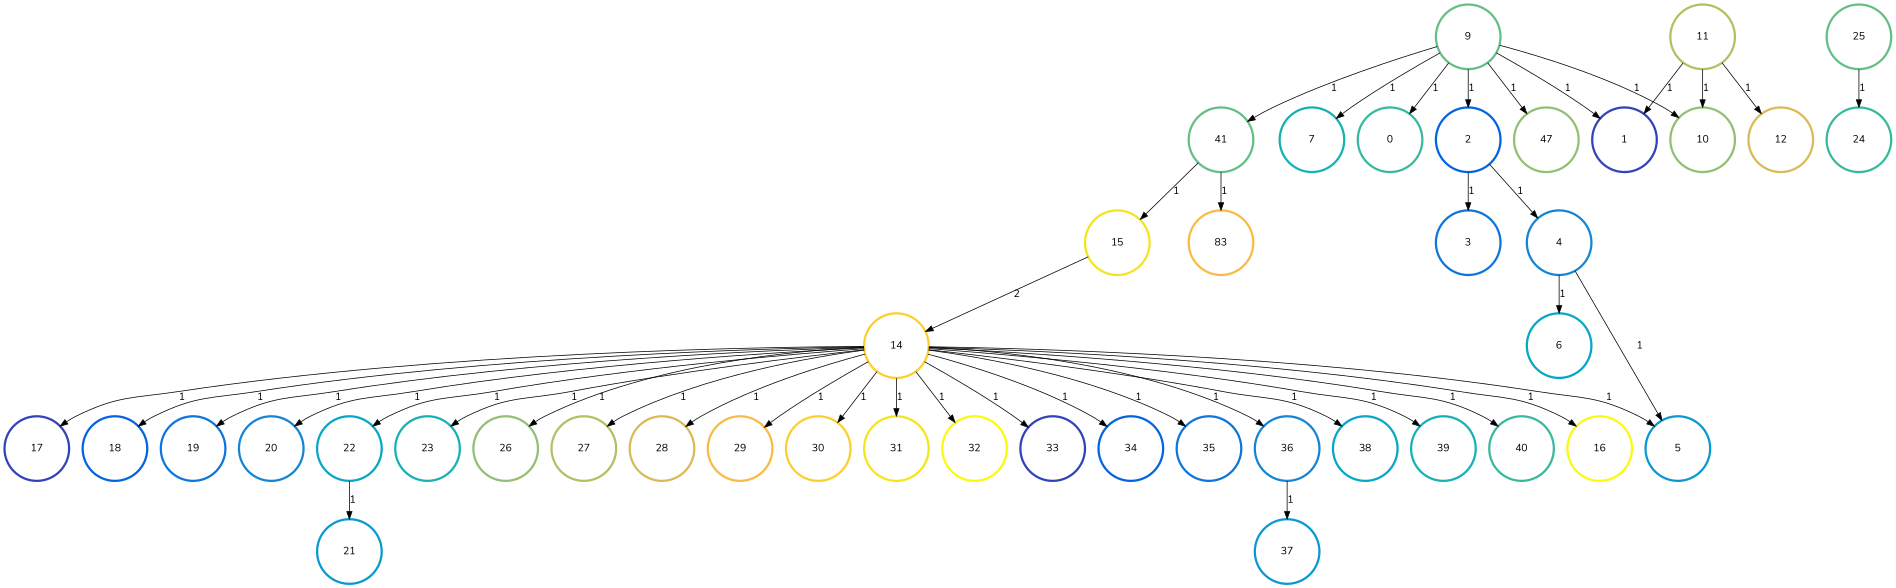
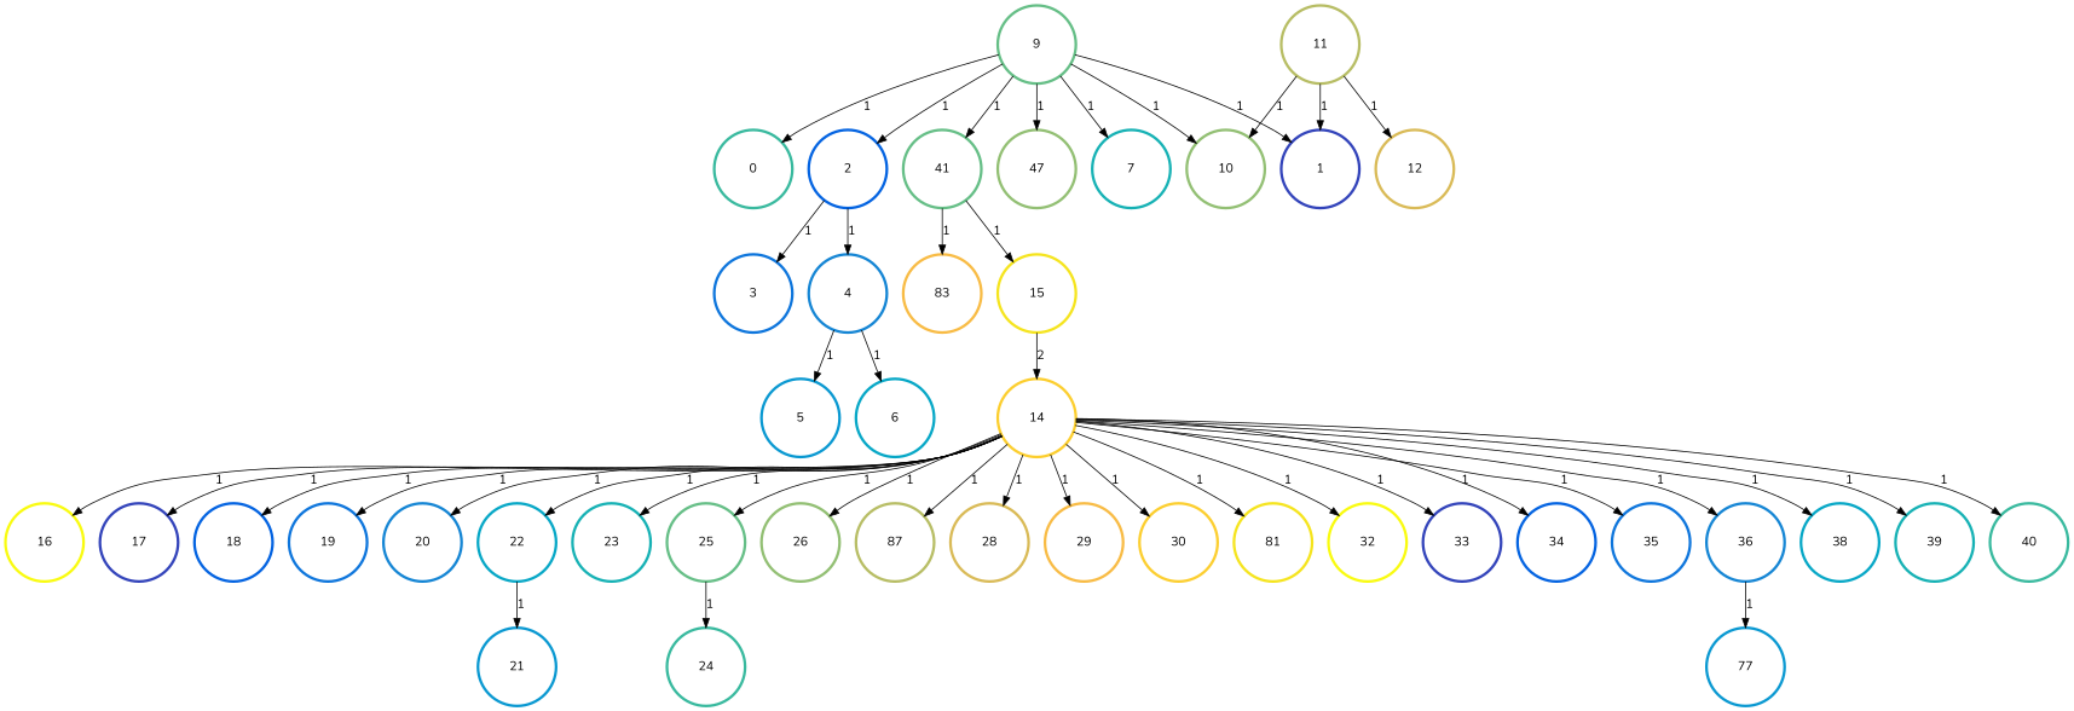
  digraph {
    fontname=Nunito
    rankdir=TB
    node [color="#3243BA" fontname=Nunito penwidth=3]
    edge [color=black fontname=Nunito penwidth=1]
    n1 [height=1.2 label=1 width=1.2]
    n2 [color="#0363E1" height=1.2 label=2 width=1.2]
    n3 [color="#0D75DC" height=1.2 label=3 width=1.2]
    n4 [color="#1485D4" height=1.2 label=4 width=1.2]
    n5 [color="#0998D1" height=1.2 label=5 width=1.2]
    n6 [color="#06A7C6" height=1.2 label=6 width=1.2]
    n7 [color="#15B1B4" height=1.2 label=7 width=1.2]
    n8 [color="#38B99E" height=1.2 label=0 width=1.2]
    n9 [color="#65BE86" height=1.2 label=9 width=1.2]
    n10 [color="#92BF73" height=1.2 label=10 width=1.2]
    n11 [color="#65BE86" height=1.2 label=41 width=1.2]
    n12 [color="#92BF73" height=1.2 label=47 width=1.2]
    n13 [color="#F8BB44" height=1.2 label=83 width=1.2]
    n14 [color="#F5E41D" height=1.2 label=15 width=1.2]
    n15 [color="#B7BD64" height=1.2 label=11 width=1.2]
    n16 [color="#D9BA56" height=1.2 label=12 width=1.2]
    n17 [color="#FCCE2E" height=1.2 label=14 width=1.2]
    n18 [color="#F9FB0E" height=1.2 label=16 width=1.2]
    n19 [height=1.2 label=17 width=1.2]
    n20 [color="#0363E1" height=1.2 label=18 width=1.2]
    n21 [color="#0D75DC" height=1.2 label=19 width=1.2]
    n22 [color="#1485D4" height=1.2 label=20 width=1.2]
    n23 [color="#06A7C6" height=1.2 label=22 width=1.2]
    n24 [color="#15B1B4" height=1.2 label=23 width=1.2]
    n25 [color="#65BE86" height=1.2 label=25 width=1.2]
    n26 [color="#92BF73" height=1.2 label=26 width=1.2]
-   n27 [color="#B7BD64" height=1.2 label=27 width=1.2]
+   n27 [color="#B7BD64" height=1.2 label=87 width=1.2]
    n28 [color="#D9BA56" height=1.2 label=28 width=1.2]
    n29 [color="#F8BB44" height=1.2 label=29 width=1.2]
    n30 [color="#FCCE2E" height=1.2 label=30 width=1.2]
-   n31 [color="#F5E41D" height=1.2 label=31 width=1.2]
+   n31 [color="#F5E41D" height=1.2 label=81 width=1.2]
    n32 [color="#F9FB0E" height=1.2 label=32 width=1.2]
    n33 [height=1.2 label=33 width=1.2]
    n34 [color="#0363E1" height=1.2 label=34 width=1.2]
    n35 [color="#0D75DC" height=1.2 label=35 width=1.2]
    n36 [color="#1485D4" height=1.2 label=36 width=1.2]
    n37 [color="#06A7C6" height=1.2 label=38 width=1.2]
    n38 [color="#15B1B4" height=1.2 label=39 width=1.2]
    n39 [color="#38B99E" height=1.2 label=40 width=1.2]
    n40 [color="#0998D1" height=1.2 label=21 width=1.2]
    n41 [color="#38B99E" height=1.2 label=24 width=1.2]
-   n42 [color="#0998D1" height=1.2 label=37 width=1.2]
+   n42 [color="#0998D1" height=1.2 label=77 width=1.2]
    n2 -> n3 [label=1]
    n2 -> n4 [label=1]
    n4 -> n5 [label=1]
    n4 -> n6 [label=1]
    n9 -> n1 [label=1]
    n9 -> n2 [label=1]
    n9 -> n7 [label=1]
    n9 -> n8 [label=1]
    n9 -> n10 [label=1]
    n9 -> n11 [label=1]
    n9 -> n12 [label=1]
    n11 -> n13 [label=1]
    n11 -> n14 [label=1]
    n14 -> n17 [label=2]
    n15 -> n1 [label=1]
    n15 -> n10 [label=1]
    n15 -> n16 [label=1]
    n17 -> n18 [label=1]
    n17 -> n19 [label=1]
    n17 -> n20 [label=1]
    n17 -> n21 [label=1]
    n17 -> n22 [label=1]
    n17 -> n23 [label=1]
    n17 -> n24 [label=1]
-   n17 -> n5 [label=1]
+   n17 -> n25 [label=1]
    n17 -> n26 [label=1]
    n17 -> n27 [label=1]
    n17 -> n28 [label=1]
    n17 -> n29 [label=1]
    n17 -> n30 [label=1]
    n17 -> n31 [label=1]
    n17 -> n32 [label=1]
    n17 -> n33 [label=1]
    n17 -> n34 [label=1]
    n17 -> n35 [label=1]
    n17 -> n36 [label=1]
    n17 -> n37 [label=1]
    n17 -> n38 [label=1]
    n17 -> n39 [label=1]
    n23 -> n40 [label=1]
    n25 -> n41 [label=1]
    n36 -> n42 [label=1]
  }
